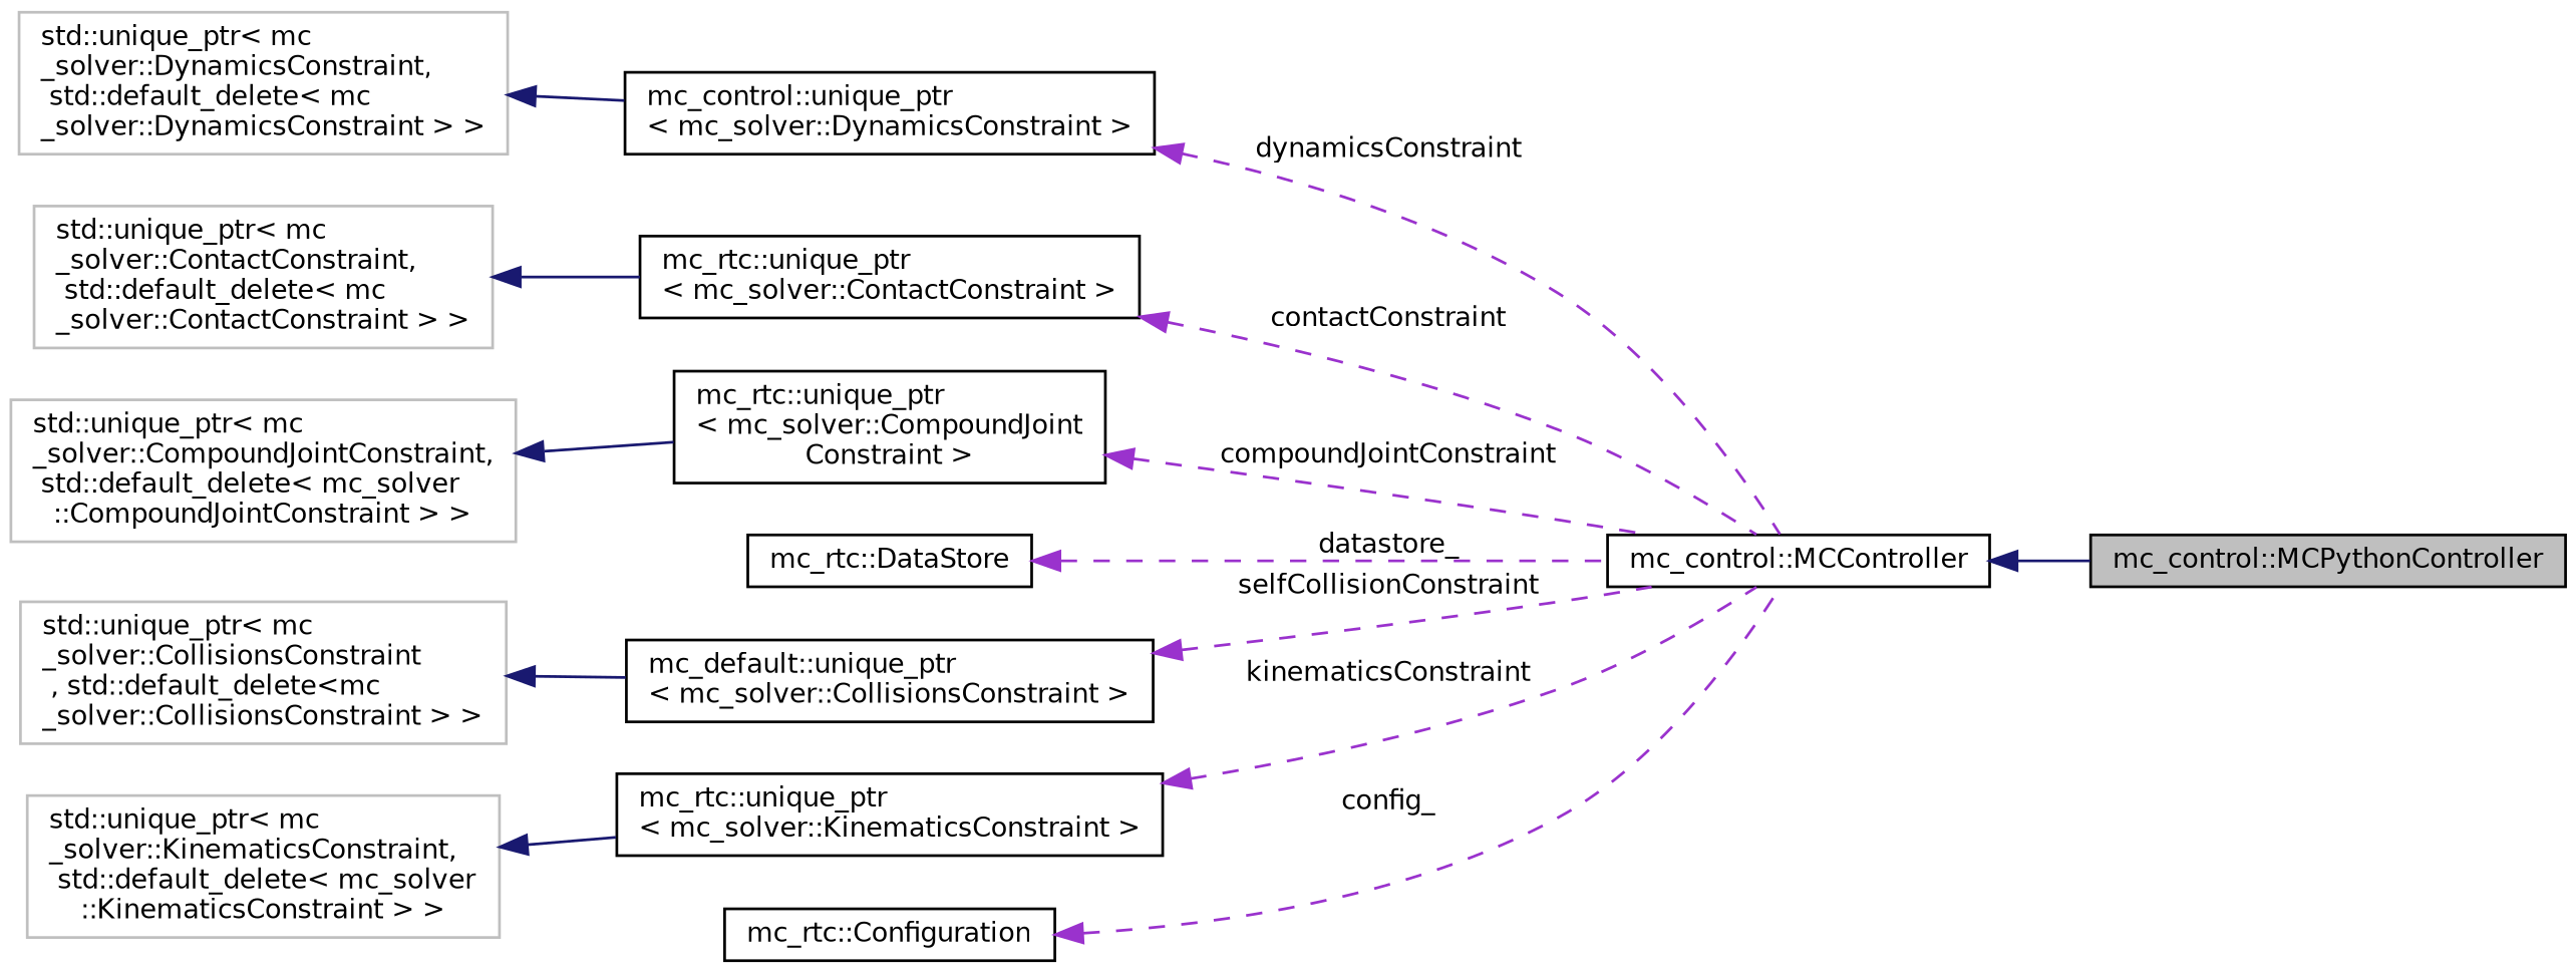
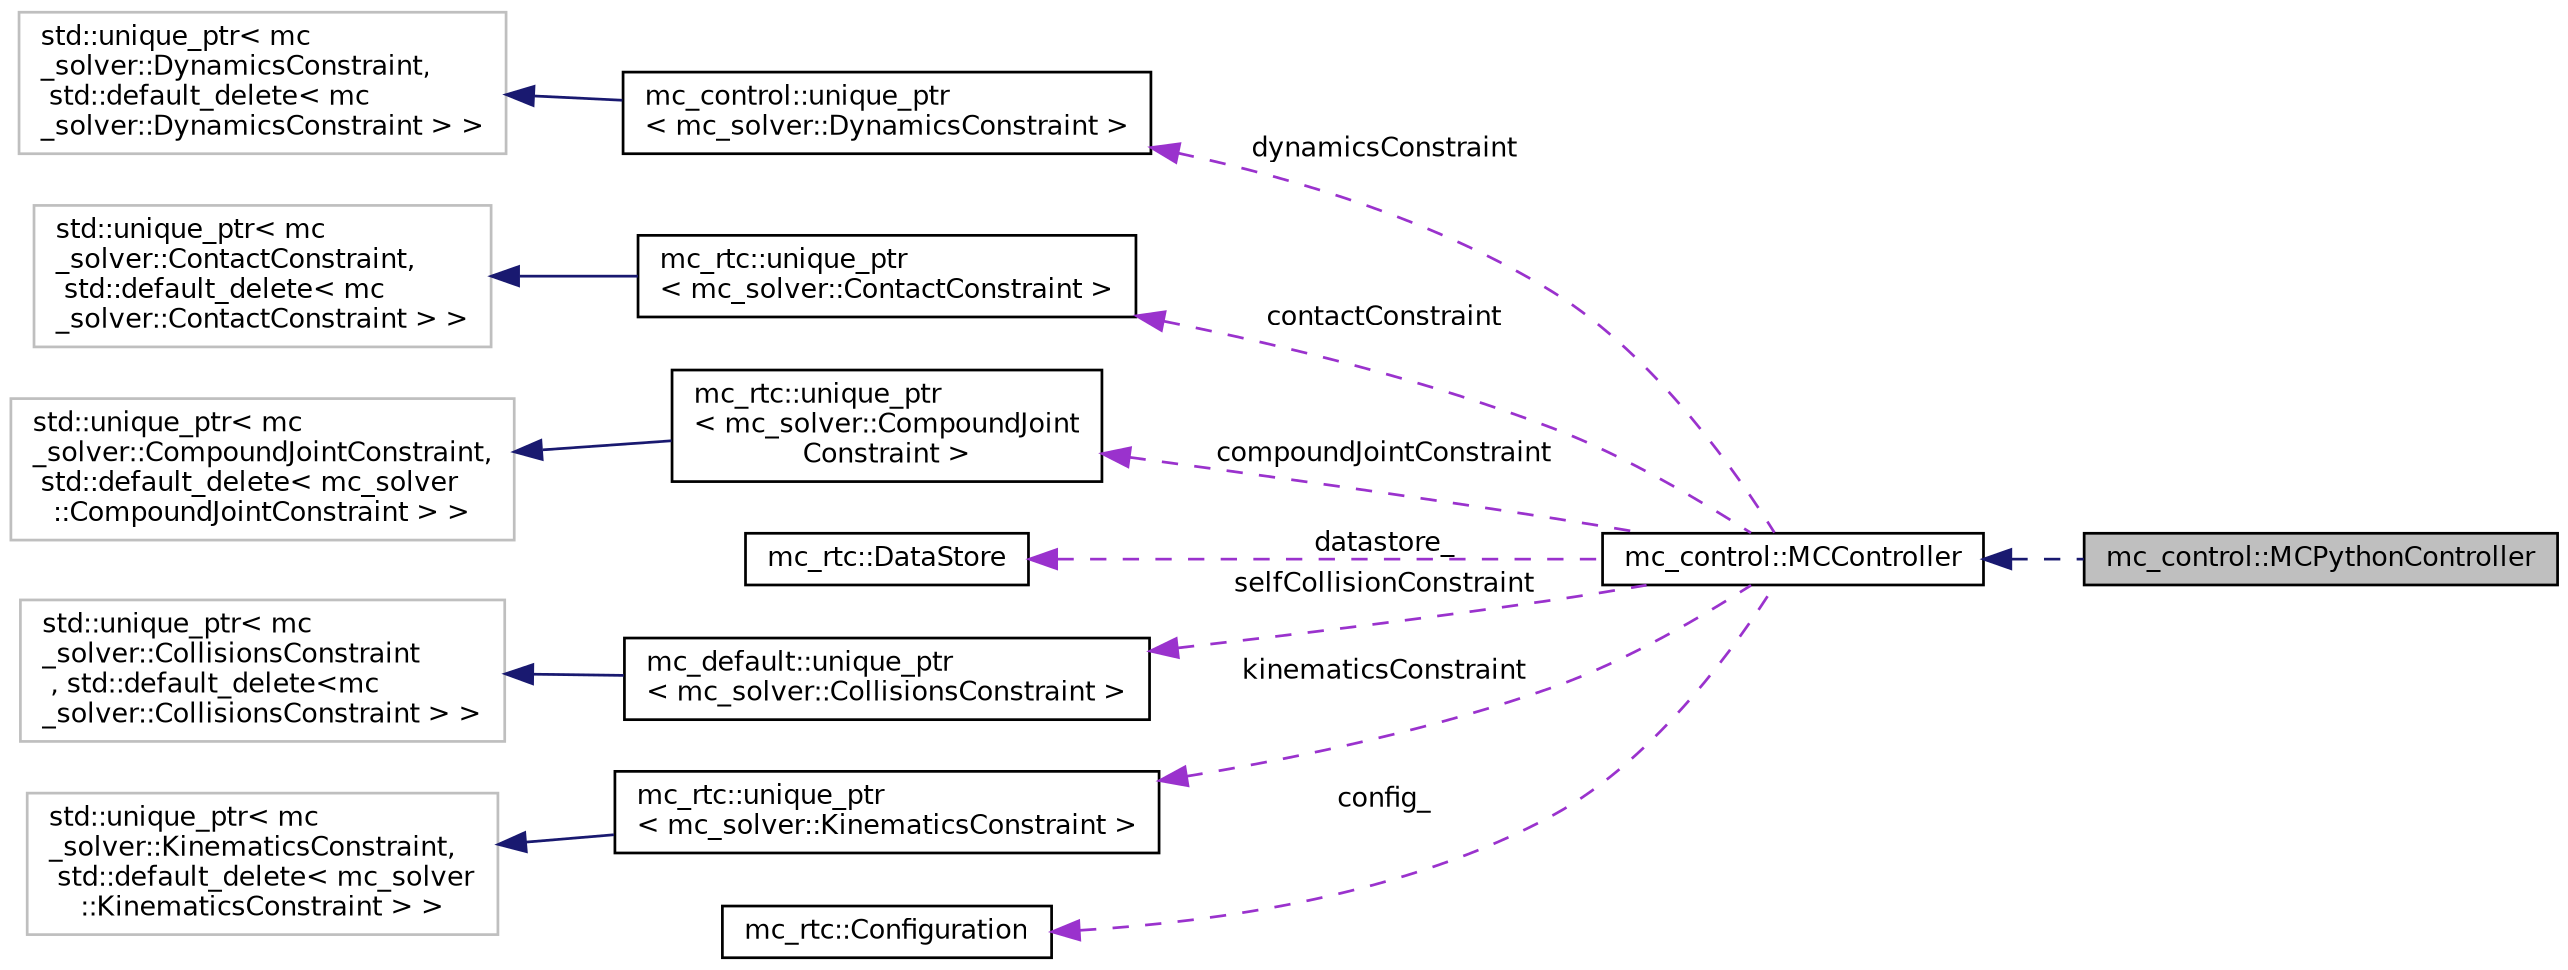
  digraph {
    fontname="DejaVu Sans"
    rankdir=LR
    node [color=black fillcolor=white fontname="DejaVu Sans" fontsize=10 shape=record style=filled]
    edge [color=darkorchid3 dir=back fontname="DejaVu Sans" fontsize=10 labelfontname=Helvetica labelfontsize=10 style=dashed]
    n1 [fillcolor=grey75 fontcolor=black height=0.2 label="mc_control::MCPythonController" width=0.4]
    n2 [height=0.2 label="mc_control::MCController" width=0.4]
    n3 [height=0.2 label="mc_control::unique_ptr\l\< mc_solver::DynamicsConstraint \>" width=0.4]
    n4 [color=grey75 height=0.2 label="std::unique_ptr\< mc\l_solver::DynamicsConstraint,\l std::default_delete\< mc\l_solver::DynamicsConstraint \> \>" width=0.4]
    n5 [height=0.2 label="mc_rtc::unique_ptr\l\< mc_solver::ContactConstraint \>" width=0.4]
    n6 [color=grey75 height=0.2 label="std::unique_ptr\< mc\l_solver::ContactConstraint,\l std::default_delete\< mc\l_solver::ContactConstraint \> \>" width=0.4]
    n7 [height=0.2 label="mc_rtc::unique_ptr\l\< mc_solver::CompoundJoint\lConstraint \>" width=0.4]
    n8 [color=grey75 height=0.2 label="std::unique_ptr\< mc\l_solver::CompoundJointConstraint,\l std::default_delete\< mc_solver\l::CompoundJointConstraint \> \>" width=0.4]
    n9 [height=0.2 label="mc_rtc::DataStore" width=0.4]
    n10 [height=0.2 label="mc_default::unique_ptr\l\< mc_solver::CollisionsConstraint \>" width=0.4]
    n11 [color=grey75 height=0.2 label="std::unique_ptr\< mc\l_solver::CollisionsConstraint\l , std::default_delete\<mc\l_solver::CollisionsConstraint \>  \>" width=0.4]
    n12 [height=0.2 label="mc_rtc::unique_ptr\l\< mc_solver::KinematicsConstraint \>" width=0.4]
    n13 [color=grey75 height=0.2 label="std::unique_ptr\< mc\l_solver::KinematicsConstraint,\l std::default_delete\< mc_solver\l::KinematicsConstraint \> \>" width=0.4]
    n14 [height=0.2 label="mc_rtc::Configuration" width=0.4]
-   n2 -> n1 [color=midnightblue style=solid]
+   n2 -> n1 [color=midnightblue]
    n3 -> n2 [label=" dynamicsConstraint"]
    n4 -> n3 [color=midnightblue style=solid]
    n5 -> n2 [label=" contactConstraint"]
    n6 -> n5 [color=midnightblue style=solid]
    n7 -> n2 [label=" compoundJointConstraint"]
    n8 -> n7 [color=midnightblue style=solid]
    n9 -> n2 [label=" datastore_"]
    n10 -> n2 [label=" selfCollisionConstraint"]
    n11 -> n10 [color=midnightblue style=solid]
    n12 -> n2 [label=" kinematicsConstraint"]
    n13 -> n12 [color=midnightblue style=solid]
    n14 -> n2 [label=" config_"]
  }
